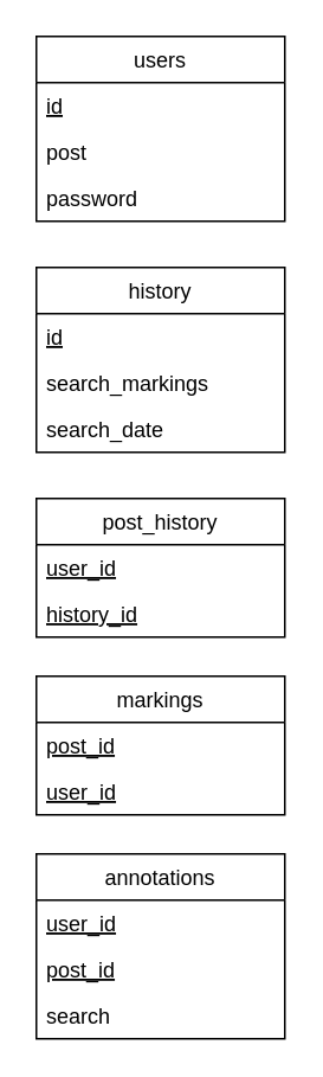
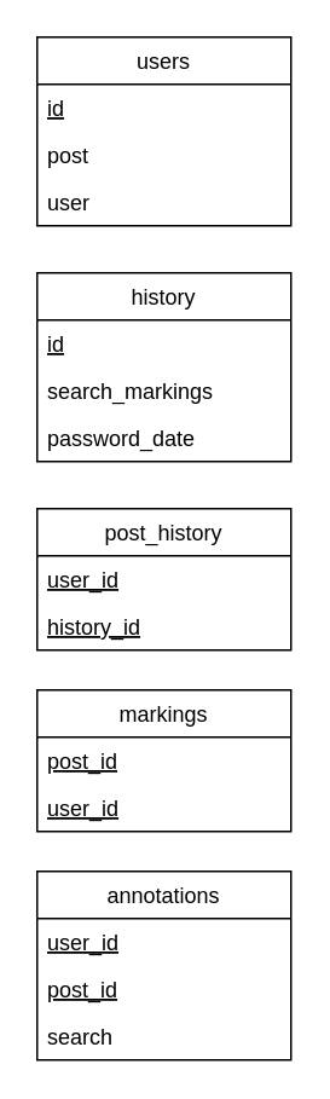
  <mxCell id="0" />
  <mxCell id="1" parent="0" />
  <mxCell id="2" value="users" parent="1" style="swimlane;fontStyle=0;childLayout=stackLayout;horizontal=1;startSize=26;fillColor=none;horizontalStack=0;resizeParent=1;resizeParentMax=0;resizeLast=0;collapsible=1;marginBottom=0;" vertex="1"><mxGeometry as="geometry" height="104" width="140" x="20" y="20" /></mxCell>
  <mxCell id="3" value="id&#10;" parent="2" style="text;strokeColor=none;fillColor=none;align=left;verticalAlign=top;spacingLeft=4;spacingRight=4;overflow=hidden;rotatable=0;points=[[0,0.5],[1,0.5]];portConstraint=eastwest;fontStyle=4" vertex="1"><mxGeometry as="geometry" height="26" width="140" y="26" /></mxCell>
  <mxCell id="4" value="post" parent="2" style="text;strokeColor=none;fillColor=none;align=left;verticalAlign=top;spacingLeft=4;spacingRight=4;overflow=hidden;rotatable=0;points=[[0,0.5],[1,0.5]];portConstraint=eastwest;" vertex="1"><mxGeometry as="geometry" height="26" width="140" y="52" /></mxCell>
- <mxCell id="5" value="password" parent="2" style="text;strokeColor=none;fillColor=none;align=left;verticalAlign=top;spacingLeft=4;spacingRight=4;overflow=hidden;rotatable=0;points=[[0,0.5],[1,0.5]];portConstraint=eastwest;" vertex="1"><mxGeometry as="geometry" height="26" width="140" y="78" /></mxCell>
+ <mxCell id="5" value="user" parent="2" style="text;strokeColor=none;fillColor=none;align=left;verticalAlign=top;spacingLeft=4;spacingRight=4;overflow=hidden;rotatable=0;points=[[0,0.5],[1,0.5]];portConstraint=eastwest;" vertex="1"><mxGeometry as="geometry" height="26" width="140" y="78" /></mxCell>
  <mxCell id="6" value="history" parent="1" style="swimlane;fontStyle=0;childLayout=stackLayout;horizontal=1;startSize=26;fillColor=none;horizontalStack=0;resizeParent=1;resizeParentMax=0;resizeLast=0;collapsible=1;marginBottom=0;" vertex="1"><mxGeometry as="geometry" height="104" width="140" x="20" y="150" /></mxCell>
  <mxCell id="7" value="id" parent="6" style="text;strokeColor=none;fillColor=none;align=left;verticalAlign=top;spacingLeft=4;spacingRight=4;overflow=hidden;rotatable=0;points=[[0,0.5],[1,0.5]];portConstraint=eastwest;fontStyle=4" vertex="1"><mxGeometry as="geometry" height="26" width="140" y="26" /></mxCell>
  <mxCell id="8" value="search_markings" parent="6" style="text;strokeColor=none;fillColor=none;align=left;verticalAlign=top;spacingLeft=4;spacingRight=4;overflow=hidden;rotatable=0;points=[[0,0.5],[1,0.5]];portConstraint=eastwest;" vertex="1"><mxGeometry as="geometry" height="26" width="140" y="52" /></mxCell>
- <mxCell id="9" value="search_date" parent="6" style="text;strokeColor=none;fillColor=none;align=left;verticalAlign=top;spacingLeft=4;spacingRight=4;overflow=hidden;rotatable=0;points=[[0,0.5],[1,0.5]];portConstraint=eastwest;" vertex="1"><mxGeometry as="geometry" height="26" width="140" y="78" /></mxCell>
+ <mxCell id="9" value="password_date" parent="6" style="text;strokeColor=none;fillColor=none;align=left;verticalAlign=top;spacingLeft=4;spacingRight=4;overflow=hidden;rotatable=0;points=[[0,0.5],[1,0.5]];portConstraint=eastwest;" vertex="1"><mxGeometry as="geometry" height="26" width="140" y="78" /></mxCell>
  <mxCell id="10" value="post_history" parent="1" style="swimlane;fontStyle=0;childLayout=stackLayout;horizontal=1;startSize=26;fillColor=none;horizontalStack=0;resizeParent=1;resizeParentMax=0;resizeLast=0;collapsible=1;marginBottom=0;" vertex="1"><mxGeometry as="geometry" height="78" width="140" x="20" y="280" /></mxCell>
  <mxCell id="11" value="user_id" parent="10" style="text;strokeColor=none;fillColor=none;align=left;verticalAlign=top;spacingLeft=4;spacingRight=4;overflow=hidden;rotatable=0;points=[[0,0.5],[1,0.5]];portConstraint=eastwest;fontStyle=4" vertex="1"><mxGeometry as="geometry" height="26" width="140" y="26" /></mxCell>
  <mxCell id="12" value="history_id" parent="10" style="text;strokeColor=none;fillColor=none;align=left;verticalAlign=top;spacingLeft=4;spacingRight=4;overflow=hidden;rotatable=0;points=[[0,0.5],[1,0.5]];portConstraint=eastwest;fontStyle=4" vertex="1"><mxGeometry as="geometry" height="26" width="140" y="52" /></mxCell>
  <mxCell id="13" value="markings" parent="1" style="swimlane;fontStyle=0;childLayout=stackLayout;horizontal=1;startSize=26;fillColor=none;horizontalStack=0;resizeParent=1;resizeParentMax=0;resizeLast=0;collapsible=1;marginBottom=0;" vertex="1"><mxGeometry as="geometry" height="78" width="140" x="20" y="380" /></mxCell>
  <mxCell id="14" value="post_id" parent="13" style="text;strokeColor=none;fillColor=none;align=left;verticalAlign=top;spacingLeft=4;spacingRight=4;overflow=hidden;rotatable=0;points=[[0,0.5],[1,0.5]];portConstraint=eastwest;fontStyle=4" vertex="1"><mxGeometry as="geometry" height="26" width="140" y="26" /></mxCell>
  <mxCell id="15" value="user_id" parent="13" style="text;strokeColor=none;fillColor=none;align=left;verticalAlign=top;spacingLeft=4;spacingRight=4;overflow=hidden;rotatable=0;points=[[0,0.5],[1,0.5]];portConstraint=eastwest;fontStyle=4" vertex="1"><mxGeometry as="geometry" height="26" width="140" y="52" /></mxCell>
  <mxCell id="16" value="annotations" parent="1" style="swimlane;fontStyle=0;childLayout=stackLayout;horizontal=1;startSize=26;fillColor=none;horizontalStack=0;resizeParent=1;resizeParentMax=0;resizeLast=0;collapsible=1;marginBottom=0;" vertex="1"><mxGeometry as="geometry" height="104" width="140" x="20" y="480" /></mxCell>
  <mxCell id="17" value="user_id" parent="16" style="text;strokeColor=none;fillColor=none;align=left;verticalAlign=top;spacingLeft=4;spacingRight=4;overflow=hidden;rotatable=0;points=[[0,0.5],[1,0.5]];portConstraint=eastwest;fontStyle=4" vertex="1"><mxGeometry as="geometry" height="26" width="140" y="26" /></mxCell>
  <mxCell id="18" value="post_id" parent="16" style="text;strokeColor=none;fillColor=none;align=left;verticalAlign=top;spacingLeft=4;spacingRight=4;overflow=hidden;rotatable=0;points=[[0,0.5],[1,0.5]];portConstraint=eastwest;fontStyle=4" vertex="1"><mxGeometry as="geometry" height="26" width="140" y="52" /></mxCell>
  <mxCell id="19" value="search" parent="16" style="text;strokeColor=none;fillColor=none;align=left;verticalAlign=top;spacingLeft=4;spacingRight=4;overflow=hidden;rotatable=0;points=[[0,0.5],[1,0.5]];portConstraint=eastwest;" vertex="1"><mxGeometry as="geometry" height="26" width="140" y="78" /></mxCell>
